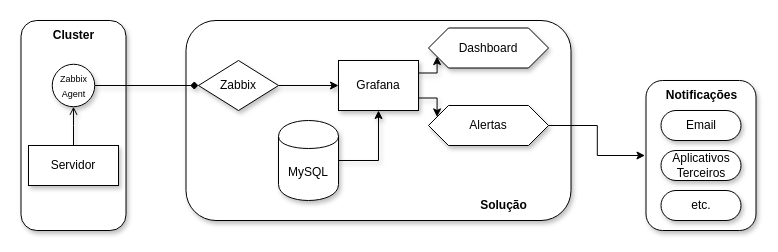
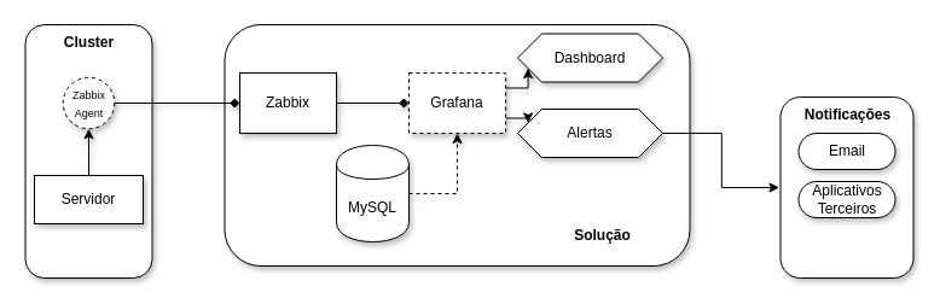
  <mxCell id="0" />
  <mxCell id="1" style="" parent="0" />
  <mxCell id="2" value="" style="rounded=1;whiteSpace=wrap;html=1;shadow=1;glass=0;perimeterSpacing=1;" parent="1" vertex="1"><mxGeometry x="645.5" y="80" width="110" height="150" as="geometry" /></mxCell>
  <mxCell id="3" value="" style="rounded=1;whiteSpace=wrap;html=1;shadow=1;glass=0;perimeterSpacing=1;" parent="1" vertex="1"><mxGeometry x="20.5" y="20" width="105" height="210" as="geometry" /></mxCell>
  <mxCell id="4" value="" style="rounded=1;whiteSpace=wrap;html=1;shadow=1;glass=0;perimeterSpacing=1;" parent="1" vertex="1"><mxGeometry x="185.5" y="20" width="385" height="200" as="geometry" /></mxCell>
- <mxCell id="5" style="edgeStyle=orthogonalEdgeStyle;rounded=0;orthogonalLoop=1;jettySize=auto;html=1;exitX=1;exitY=0.5;exitDx=0;exitDy=0;entryX=0;entryY=0.5;entryDx=0;entryDy=0;shadow=1;" parent="1" source="6" target="9" edge="1"><mxGeometry relative="1" as="geometry" /></mxCell>
- <mxCell id="6" value="&lt;div&gt;Zabbix&lt;/div&gt;" style="rhombus;html=1;whiteSpace=wrap;shadow=1;" parent="1" vertex="1"><mxGeometry x="198" y="60" width="80" height="50" as="geometry" /></mxCell>
+ <mxCell id="5" style="edgeStyle=orthogonalEdgeStyle;rounded=0;orthogonalLoop=1;jettySize=auto;html=1;exitX=1;exitY=0.5;exitDx=0;exitDy=0;entryX=0;entryY=0.5;entryDx=0;entryDy=0;shadow=1;endArrow=diamond;" parent="1" source="6" target="9" edge="1"><mxGeometry relative="1" as="geometry" /></mxCell>
+ <mxCell id="6" value="&lt;div&gt;Zabbix&lt;/div&gt;" style="html=1;whiteSpace=wrap;shadow=1;" parent="1" vertex="1"><mxGeometry x="198" y="60" width="80" height="50" as="geometry" /></mxCell>
  <mxCell id="7" style="edgeStyle=orthogonalEdgeStyle;rounded=0;orthogonalLoop=1;jettySize=auto;html=1;exitX=1;exitY=0.25;exitDx=0;exitDy=0;entryX=0;entryY=0.75;entryDx=0;entryDy=0;shadow=1;" parent="1" source="9" target="16" edge="1"><mxGeometry relative="1" as="geometry" /></mxCell>
  <mxCell id="8" style="edgeStyle=orthogonalEdgeStyle;rounded=0;orthogonalLoop=1;jettySize=auto;html=1;exitX=1;exitY=0.75;exitDx=0;exitDy=0;entryX=0;entryY=0.25;entryDx=0;entryDy=0;shadow=1;" parent="1" source="9" target="18" edge="1"><mxGeometry relative="1" as="geometry" /></mxCell>
- <mxCell id="9" value="&lt;div&gt;Grafana&lt;/div&gt;" style="html=1;whiteSpace=wrap;shadow=1;" parent="1" vertex="1"><mxGeometry x="338" y="60" width="80" height="50" as="geometry" /></mxCell>
- <mxCell id="10" style="edgeStyle=orthogonalEdgeStyle;rounded=0;orthogonalLoop=1;jettySize=auto;html=1;exitX=1;exitY=0.5;exitDx=0;exitDy=0;entryX=0.5;entryY=1;entryDx=0;entryDy=0;shadow=1;" parent="1" source="11" target="9" edge="1"><mxGeometry relative="1" as="geometry" /></mxCell>
+ <mxCell id="9" value="&lt;div&gt;Grafana&lt;/div&gt;" style="html=1;whiteSpace=wrap;shadow=1;dashed=1;" parent="1" vertex="1"><mxGeometry x="338" y="60" width="80" height="50" as="geometry" /></mxCell>
+ <mxCell id="10" style="edgeStyle=orthogonalEdgeStyle;rounded=0;orthogonalLoop=1;jettySize=auto;html=1;exitX=1;exitY=0.5;exitDx=0;exitDy=0;entryX=0.5;entryY=1;entryDx=0;entryDy=0;shadow=1;dashed=1;" parent="1" source="11" target="9" edge="1"><mxGeometry relative="1" as="geometry" /></mxCell>
  <mxCell id="11" value="MySQL" style="shape=cylinder;whiteSpace=wrap;html=1;boundedLbl=1;backgroundOutline=1;shadow=1;" parent="1" vertex="1"><mxGeometry x="278" y="120" width="60" height="80" as="geometry" /></mxCell>
  <mxCell id="12" style="edgeStyle=orthogonalEdgeStyle;rounded=0;orthogonalLoop=1;jettySize=auto;html=1;exitX=1;exitY=0.5;exitDx=0;exitDy=0;entryX=0;entryY=0.5;entryDx=0;entryDy=0;shadow=1;endArrow=diamond;" parent="1" source="13" target="6" edge="1"><mxGeometry relative="1" as="geometry" /></mxCell>
- <mxCell id="13" value="&lt;div&gt;&lt;font style=&quot;font-size: 9px;&quot;&gt;Zabbix Agent&lt;/font&gt;&lt;/div&gt;" style="ellipse;whiteSpace=wrap;html=1;aspect=fixed;shadow=1;" parent="1" vertex="1"><mxGeometry x="51.75" y="63.75" width="42.5" height="42.5" as="geometry" /></mxCell>
- <mxCell id="14" value="" style="edgeStyle=orthogonalEdgeStyle;rounded=0;orthogonalLoop=1;jettySize=auto;html=1;shadow=1;endArrow=open;" parent="1" source="15" target="13" edge="1"><mxGeometry relative="1" as="geometry" /></mxCell>
+ <mxCell id="13" value="&lt;div&gt;&lt;font style=&quot;font-size: 9px;&quot;&gt;Zabbix Agent&lt;/font&gt;&lt;/div&gt;" style="ellipse;whiteSpace=wrap;html=1;aspect=fixed;shadow=1;dashed=1;" parent="1" vertex="1"><mxGeometry x="51.75" y="63.75" width="42.5" height="42.5" as="geometry" /></mxCell>
+ <mxCell id="14" value="" style="edgeStyle=orthogonalEdgeStyle;rounded=0;orthogonalLoop=1;jettySize=auto;html=1;shadow=1;" parent="1" source="15" target="13" edge="1"><mxGeometry relative="1" as="geometry" /></mxCell>
  <mxCell id="15" value="&lt;div&gt;Servidor&lt;/div&gt;" style="html=1;whiteSpace=wrap;shadow=1;" parent="1" vertex="1"><mxGeometry x="28" y="145" width="90" height="40" as="geometry" /></mxCell>
  <mxCell id="16" value="&lt;div&gt;Dashboard&lt;/div&gt;" style="shape=hexagon;perimeter=hexagonPerimeter2;whiteSpace=wrap;html=1;fixedSize=1;shadow=1;" parent="1" vertex="1"><mxGeometry x="428" y="27.5" width="120" height="40" as="geometry" /></mxCell>
  <mxCell id="17" style="edgeStyle=orthogonalEdgeStyle;rounded=0;orthogonalLoop=1;jettySize=auto;html=1;exitX=1;exitY=0.5;exitDx=0;exitDy=0;" edge="1" parent="1" source="18" target="2"><mxGeometry relative="1" as="geometry" /></mxCell>
- <mxCell id="18" value="&lt;div&gt;Alertas&lt;/div&gt;" style="shape=hexagon;perimeter=hexagonPerimeter2;whiteSpace=wrap;html=1;fixedSize=1;shadow=1;" parent="1" vertex="1"><mxGeometry x="428" y="105" width="120" height="40" as="geometry" /></mxCell>
+ <mxCell id="18" value="&lt;div&gt;Alertas&lt;/div&gt;" style="shape=hexagon;perimeter=hexagonPerimeter2;whiteSpace=wrap;html=1;fixedSize=1;shadow=1;" parent="1" vertex="1"><mxGeometry x="428" y="90" width="120" height="40" as="geometry" /></mxCell>
  <mxCell id="19" value="Cluster" style="text;html=1;align=center;verticalAlign=middle;resizable=0;points=[];autosize=1;strokeColor=none;fillColor=none;fontStyle=1" parent="1" vertex="1"><mxGeometry x="43" y="20" width="60" height="30" as="geometry" /></mxCell>
- <mxCell id="20" value="&lt;div&gt;&lt;b&gt;Solução&lt;/b&gt;&lt;/div&gt;" style="text;html=1;align=center;verticalAlign=middle;resizable=0;points=[];autosize=1;strokeColor=none;fillColor=none;" parent="1" vertex="1"><mxGeometry x="468" y="190" width="70" height="30" as="geometry" /></mxCell>
+ <mxCell id="20" value="&lt;div&gt;&lt;b&gt;Solução&lt;/b&gt;&lt;/div&gt;" style="text;html=1;align=center;verticalAlign=middle;resizable=0;points=[];autosize=1;strokeColor=none;fillColor=none;" parent="1" vertex="1"><mxGeometry x="463" y="180" width="70" height="30" as="geometry" /></mxCell>
  <mxCell id="21" value="Email" style="html=1;dashed=0;whiteSpace=wrap;shape=mxgraph.dfd.start;shadow=1;" parent="1" vertex="1"><mxGeometry x="660.5" y="110" width="80" height="30" as="geometry" /></mxCell>
  <mxCell id="22" value="&lt;div&gt;Aplicativos Terceiros&lt;/div&gt;" style="html=1;dashed=0;whiteSpace=wrap;shape=mxgraph.dfd.start;shadow=1;" parent="1" vertex="1"><mxGeometry x="660.5" y="150" width="80" height="30" as="geometry" /></mxCell>
- <mxCell id="23" value="&lt;div&gt;etc.&lt;/div&gt;" style="html=1;dashed=0;whiteSpace=wrap;shape=mxgraph.dfd.start;shadow=1;" parent="1" vertex="1"><mxGeometry x="660.5" y="190" width="80" height="30" as="geometry" /></mxCell>
  <mxCell id="24" value="&lt;div&gt;&lt;b&gt;Notificações&lt;/b&gt;&lt;/div&gt;" style="text;html=1;align=center;verticalAlign=middle;resizable=0;points=[];autosize=1;strokeColor=none;fillColor=none;" parent="1" vertex="1"><mxGeometry x="655.5" y="80" width="90" height="30" as="geometry" /></mxCell>
